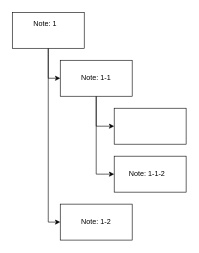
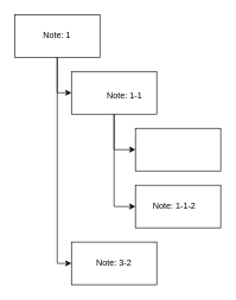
  <mxCell id="0" />
  <mxCell id="1" parent="0" />
  <mxCell id="2" style="edgeStyle=orthogonalEdgeStyle;rounded=0;orthogonalLoop=1;jettySize=auto;html=1;exitX=0.5;exitY=1;exitDx=0;exitDy=0;entryX=0;entryY=0.5;entryDx=0;entryDy=0;" parent="1" source="4" target="7" edge="1"><mxGeometry relative="1" as="geometry" /></mxCell>
  <mxCell id="3" style="edgeStyle=orthogonalEdgeStyle;rounded=0;orthogonalLoop=1;jettySize=auto;html=1;exitX=0.5;exitY=1;exitDx=0;exitDy=0;entryX=0;entryY=0.5;entryDx=0;entryDy=0;" parent="1" source="4" target="10" edge="1"><mxGeometry relative="1" as="geometry" /></mxCell>
  <mxCell id="4" value="" style="rounded=0;whiteSpace=wrap;html=1;" parent="1" vertex="1"><mxGeometry x="20" y="20" width="120" height="60" as="geometry" /></mxCell>
  <mxCell id="5" style="edgeStyle=orthogonalEdgeStyle;rounded=0;orthogonalLoop=1;jettySize=auto;html=1;exitX=0.5;exitY=1;exitDx=0;exitDy=0;entryX=0;entryY=0.5;entryDx=0;entryDy=0;" parent="1" source="7" target="9" edge="1"><mxGeometry relative="1" as="geometry" /></mxCell>
  <mxCell id="6" style="edgeStyle=orthogonalEdgeStyle;rounded=0;orthogonalLoop=1;jettySize=auto;html=1;exitX=0.5;exitY=1;exitDx=0;exitDy=0;entryX=0;entryY=0.5;entryDx=0;entryDy=0;" parent="1" source="7" target="8" edge="1"><mxGeometry relative="1" as="geometry" /></mxCell>
  <mxCell id="7" value="" style="rounded=0;whiteSpace=wrap;html=1;" parent="1" vertex="1"><mxGeometry x="100" y="100" width="120" height="60" as="geometry" /></mxCell>
  <mxCell id="8" value="" style="rounded=0;whiteSpace=wrap;html=1;" parent="1" vertex="1"><mxGeometry x="190" y="260" width="120" height="60" as="geometry" /></mxCell>
  <mxCell id="9" value="" style="rounded=0;whiteSpace=wrap;html=1;" parent="1" vertex="1"><mxGeometry x="190" y="180" width="120" height="60" as="geometry" /></mxCell>
  <mxCell id="10" value="" style="rounded=0;whiteSpace=wrap;html=1;" parent="1" vertex="1"><mxGeometry x="100" y="340" width="120" height="60" as="geometry" /></mxCell>
- <mxCell id="11" value="Note: 1" style="text;html=1;strokeColor=none;fillColor=none;align=center;verticalAlign=middle;whiteSpace=wrap;rounded=0;" parent="1" vertex="1"><mxGeometry x="45" y="25" width="60" height="30" as="geometry" /></mxCell>
- <mxCell id="12" value="Note: 1-1" style="text;html=1;strokeColor=none;fillColor=none;align=center;verticalAlign=middle;whiteSpace=wrap;rounded=0;" parent="1" vertex="1"><mxGeometry x="130" y="115" width="60" height="30" as="geometry" /></mxCell>
- <mxCell id="13" value="Note: 1-2" style="text;html=1;strokeColor=none;fillColor=none;align=center;verticalAlign=middle;whiteSpace=wrap;rounded=0;" parent="1" vertex="1"><mxGeometry x="130" y="355" width="60" height="30" as="geometry" /></mxCell>
+ <mxCell id="11" value="Note: 1" style="text;html=1;strokeColor=none;fillColor=none;align=center;verticalAlign=middle;whiteSpace=wrap;rounded=0;" parent="1" vertex="1"><mxGeometry x="50" y="35" width="60" height="30" as="geometry" /></mxCell>
+ <mxCell id="12" value="Note: 1-1" style="text;html=1;strokeColor=none;fillColor=none;align=center;verticalAlign=middle;whiteSpace=wrap;rounded=0;" parent="1" vertex="1"><mxGeometry x="145" y="120" width="60" height="30" as="geometry" /></mxCell>
+ <mxCell id="13" value="Note: 3-2" style="text;html=1;strokeColor=none;fillColor=none;align=center;verticalAlign=middle;whiteSpace=wrap;rounded=0;" parent="1" vertex="1"><mxGeometry x="130" y="355" width="60" height="30" as="geometry" /></mxCell>
  <mxCell id="14" value="Note: 1-1-2" style="text;html=1;strokeColor=none;fillColor=none;align=center;verticalAlign=middle;whiteSpace=wrap;rounded=0;" parent="1" vertex="1"><mxGeometry x="210" y="275" width="70" height="30" as="geometry" /></mxCell>
